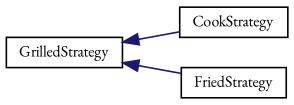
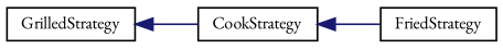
  digraph {
    fontname="EB Garamond"
    rankdir=LR
    node [color=black fillcolor=white fontname="EB Garamond" fontsize=10 shape=record style=filled]
    edge [color=midnightblue dir=back fontname="EB Garamond" fontsize=10 labelfontname=Helvetica labelfontsize=10 style=solid]
    n1 [height=0.2 label=CookStrategy width=0.4]
    n2 [height=0.2 label=FriedStrategy width=0.4]
    n3 [height=0.2 label=GrilledStrategy width=0.4]
-   n3 -> n2
+   n1 -> n2
    n3 -> n1
  }
